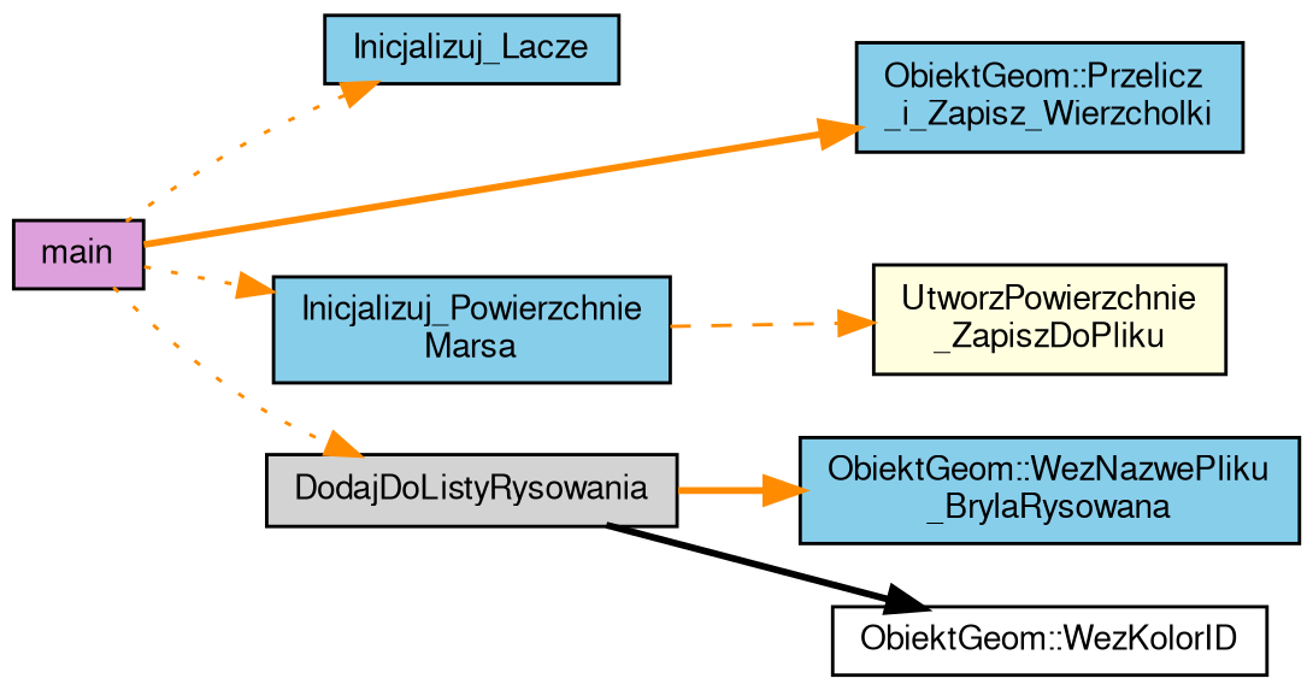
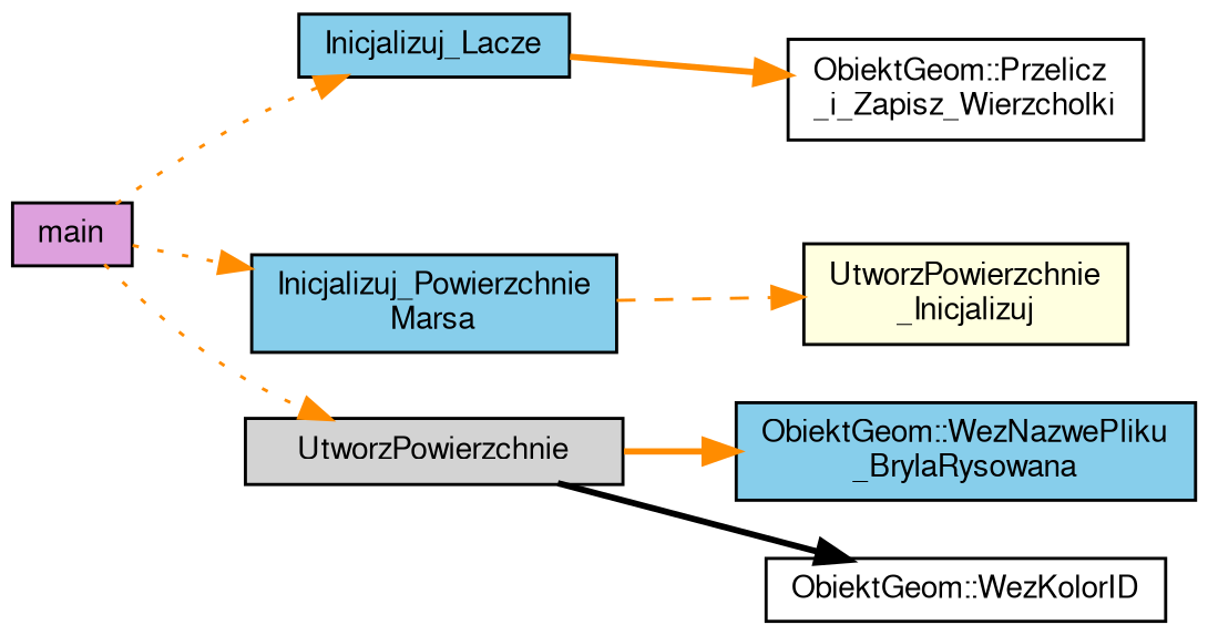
  digraph {
    rankdir=LR
    node [color=black fillcolor=skyblue fontname=FreeSans fontsize=10 shape=record style=filled]
    edge [color=darkorange fontname=FreeSans fontsize=10 labelfontname=FreeSans labelfontsize=10 style=dotted]
    n1 [fillcolor=plum fontcolor=black height=0.2 label=main width=0.4]
    n2 [height=0.2 label=Inicjalizuj_Lacze width=0.4]
    n3 [height=0.2 label="Inicjalizuj_Powierzchnie\lMarsa" width=0.4]
-   n4 [fillcolor=lightgrey height=0.2 label=DodajDoListyRysowania width=0.4]
-   n5 [height=0.2 label="ObiektGeom::Przelicz\l_i_Zapisz_Wierzcholki" width=0.4]
-   n6 [fillcolor=lightyellow height=0.2 label="UtworzPowierzchnie\l_ZapiszDoPliku" width=0.4]
+   n4 [fillcolor=lightgrey height=0.2 label=UtworzPowierzchnie width=0.4]
+   n5 [fillcolor=white height=0.2 label="ObiektGeom::Przelicz\l_i_Zapisz_Wierzcholki" width=0.4]
+   n6 [fillcolor=lightyellow height=0.2 label="UtworzPowierzchnie\l_Inicjalizuj" width=0.4]
    n7 [height=0.2 label="ObiektGeom::WezNazwePliku\l_BrylaRysowana" width=0.4]
    n8 [fillcolor=white height=0.2 label="ObiektGeom::WezKolorID" width=0.4]
    n1 -> n2
    n1 -> n3
    n1 -> n4
-   n1 -> n5 [style=bold]
+   n2 -> n5 [style=bold]
    n3 -> n6 [style=dashed]
    n4 -> n7 [style=bold]
    n4 -> n8 [color=black style=bold]
  }
